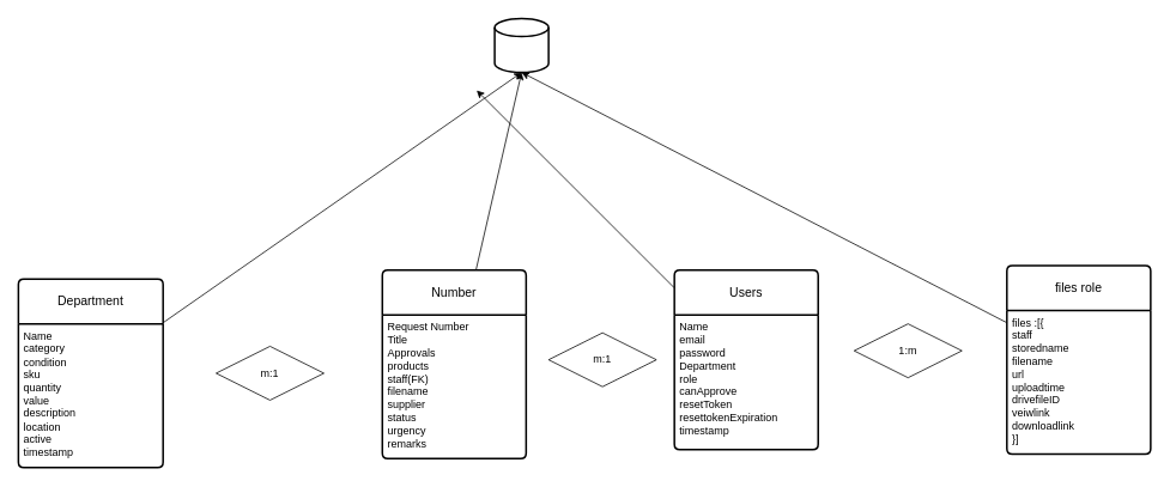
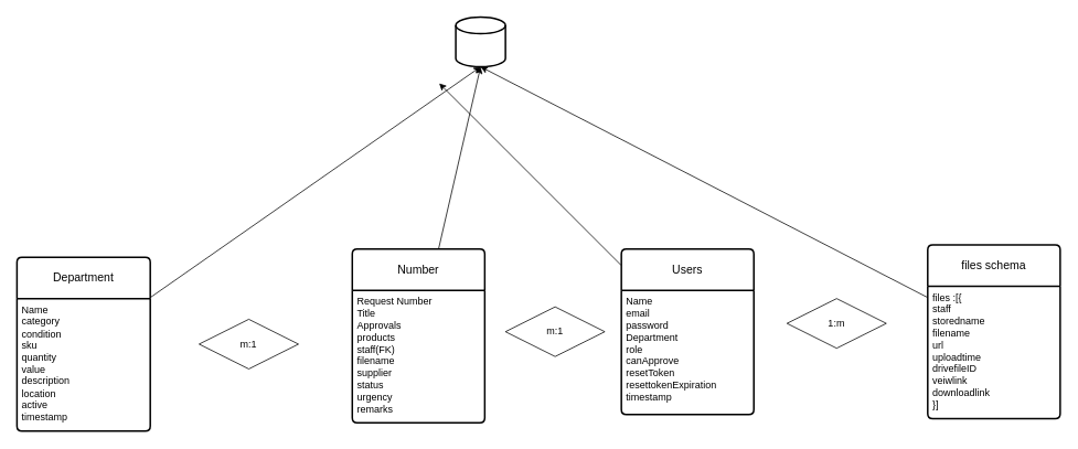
  <mxCell id="0" />
  <mxCell id="1" parent="0" />
  <mxCell id="2" value="Department" style="swimlane;childLayout=stackLayout;horizontal=1;startSize=50;horizontalStack=0;rounded=1;fontSize=14;fontStyle=0;strokeWidth=2;resizeParent=0;resizeLast=1;shadow=0;dashed=0;align=center;arcSize=4;whiteSpace=wrap;html=1;" vertex="1" parent="1"><mxGeometry x="20" y="310" width="161" height="210" as="geometry" /></mxCell>
  <mxCell id="3" value="Name&lt;div&gt;category&lt;/div&gt;&lt;div&gt;condition&lt;/div&gt;&lt;div&gt;sku&lt;/div&gt;&lt;div&gt;quantity&lt;/div&gt;&lt;div&gt;value&lt;/div&gt;&lt;div&gt;description&lt;/div&gt;&lt;div&gt;location&lt;/div&gt;&lt;div&gt;active&lt;/div&gt;&lt;div&gt;timestamp&lt;/div&gt;" style="align=left;strokeColor=none;fillColor=none;spacingLeft=4;fontSize=12;verticalAlign=top;resizable=0;rotatable=0;part=1;html=1;" vertex="1" parent="2"><mxGeometry y="50" width="161" height="160" as="geometry" /></mxCell>
  <mxCell id="4" value="" style="strokeWidth=2;html=1;shape=mxgraph.flowchart.database;whiteSpace=wrap;" vertex="1" parent="1"><mxGeometry x="550" y="20" width="60" height="60" as="geometry" /></mxCell>
  <mxCell id="5" style="edgeStyle=none;html=1;entryX=0.5;entryY=1;entryDx=0;entryDy=0;entryPerimeter=0;" edge="1" parent="1" source="2" target="4"><mxGeometry relative="1" as="geometry" /></mxCell>
  <mxCell id="6" value="Number" style="swimlane;childLayout=stackLayout;horizontal=1;startSize=50;horizontalStack=0;rounded=1;fontSize=14;fontStyle=0;strokeWidth=2;resizeParent=0;resizeLast=1;shadow=0;dashed=0;align=center;arcSize=4;whiteSpace=wrap;html=1;" vertex="1" parent="1"><mxGeometry x="425" y="300" width="160" height="210" as="geometry" /></mxCell>
  <mxCell id="7" value="Request Number&lt;div&gt;&lt;font color=&quot;#000000&quot;&gt;Title&lt;br&gt;&lt;/font&gt;&lt;div&gt;Approvals&lt;/div&gt;&lt;/div&gt;&lt;div&gt;products&lt;/div&gt;&lt;div&gt;staff(FK)&lt;/div&gt;&lt;div&gt;filename&lt;/div&gt;&lt;div&gt;supplier&lt;/div&gt;&lt;div&gt;status&lt;/div&gt;&lt;div&gt;urgency&lt;/div&gt;&lt;div&gt;remarks&lt;/div&gt;" style="align=left;strokeColor=none;fillColor=none;spacingLeft=4;fontSize=12;verticalAlign=top;resizable=0;rotatable=0;part=1;html=1;" vertex="1" parent="6"><mxGeometry y="50" width="160" height="160" as="geometry" /></mxCell>
  <mxCell id="8" style="edgeStyle=none;html=1;" edge="1" parent="1" source="9"><mxGeometry relative="1" as="geometry"><mxPoint x="530" y="100" as="targetPoint" /></mxGeometry></mxCell>
  <mxCell id="9" value="Users" style="swimlane;childLayout=stackLayout;horizontal=1;startSize=50;horizontalStack=0;rounded=1;fontSize=14;fontStyle=0;strokeWidth=2;resizeParent=0;resizeLast=1;shadow=0;dashed=0;align=center;arcSize=4;whiteSpace=wrap;html=1;" vertex="1" parent="1"><mxGeometry x="750" y="300" width="160" height="200" as="geometry" /></mxCell>
  <mxCell id="10" value="Name&lt;div&gt;email&lt;/div&gt;&lt;div&gt;password&lt;/div&gt;&lt;div&gt;Department&lt;/div&gt;&lt;div&gt;role&lt;/div&gt;&lt;div&gt;canApprove&lt;/div&gt;&lt;div&gt;resetToken&lt;/div&gt;&lt;div&gt;resettokenExpiration&lt;/div&gt;&lt;div&gt;timestamp&lt;/div&gt;" style="align=left;strokeColor=none;fillColor=none;spacingLeft=4;fontSize=12;verticalAlign=top;resizable=0;rotatable=0;part=1;html=1;" vertex="1" parent="9"><mxGeometry y="50" width="160" height="150" as="geometry" /></mxCell>
- <mxCell id="11" value="files role" style="swimlane;childLayout=stackLayout;horizontal=1;startSize=50;horizontalStack=0;rounded=1;fontSize=14;fontStyle=0;strokeWidth=2;resizeParent=0;resizeLast=1;shadow=0;dashed=0;align=center;arcSize=4;whiteSpace=wrap;html=1;" vertex="1" parent="1"><mxGeometry x="1120" y="295" width="160" height="210" as="geometry" /></mxCell>
+ <mxCell id="11" value="files schema" style="swimlane;childLayout=stackLayout;horizontal=1;startSize=50;horizontalStack=0;rounded=1;fontSize=14;fontStyle=0;strokeWidth=2;resizeParent=0;resizeLast=1;shadow=0;dashed=0;align=center;arcSize=4;whiteSpace=wrap;html=1;" vertex="1" parent="1"><mxGeometry x="1120" y="295" width="160" height="210" as="geometry" /></mxCell>
  <mxCell id="12" value="files :[{&lt;div&gt;&lt;font color=&quot;#000000&quot;&gt;staff&lt;/font&gt;&lt;/div&gt;&lt;div&gt;&lt;font color=&quot;#000000&quot;&gt;storedname&lt;/font&gt;&lt;/div&gt;&lt;div&gt;&lt;font color=&quot;#000000&quot;&gt;filename&lt;/font&gt;&lt;/div&gt;&lt;div&gt;&lt;font color=&quot;#000000&quot;&gt;url&lt;/font&gt;&lt;/div&gt;&lt;div&gt;&lt;font color=&quot;#000000&quot;&gt;uploadtime&lt;/font&gt;&lt;/div&gt;&lt;div&gt;&lt;font color=&quot;#000000&quot;&gt;drivefileID&lt;/font&gt;&lt;/div&gt;&lt;div&gt;&lt;font color=&quot;#000000&quot;&gt;veiwlink&lt;/font&gt;&lt;/div&gt;&lt;div&gt;&lt;font color=&quot;#000000&quot;&gt;downloadlink&lt;br&gt;&lt;/font&gt;&lt;div&gt;}]&lt;/div&gt;&lt;/div&gt;" style="align=left;strokeColor=none;fillColor=none;spacingLeft=4;fontSize=12;verticalAlign=top;resizable=0;rotatable=0;part=1;html=1;" vertex="1" parent="11"><mxGeometry y="50" width="160" height="160" as="geometry" /></mxCell>
  <mxCell id="13" style="edgeStyle=none;html=1;entryX=0.5;entryY=1;entryDx=0;entryDy=0;entryPerimeter=0;" edge="1" parent="1" source="6" target="4"><mxGeometry relative="1" as="geometry" /></mxCell>
  <mxCell id="14" style="edgeStyle=none;html=1;entryX=0.5;entryY=1;entryDx=0;entryDy=0;entryPerimeter=0;" edge="1" parent="1" source="11" target="4"><mxGeometry relative="1" as="geometry" /></mxCell>
  <mxCell id="15" value="m:1" style="shape=rhombus;perimeter=rhombusPerimeter;whiteSpace=wrap;html=1;align=center;" vertex="1" parent="1"><mxGeometry x="240" y="385" width="120" height="60" as="geometry" /></mxCell>
  <mxCell id="16" value="m:1" style="shape=rhombus;perimeter=rhombusPerimeter;whiteSpace=wrap;html=1;align=center;" vertex="1" parent="1"><mxGeometry x="610" y="370" width="120" height="60" as="geometry" /></mxCell>
  <mxCell id="17" value="1:m" style="shape=rhombus;perimeter=rhombusPerimeter;whiteSpace=wrap;html=1;align=center;" vertex="1" parent="1"><mxGeometry x="950" y="360" width="120" height="60" as="geometry" /></mxCell>
